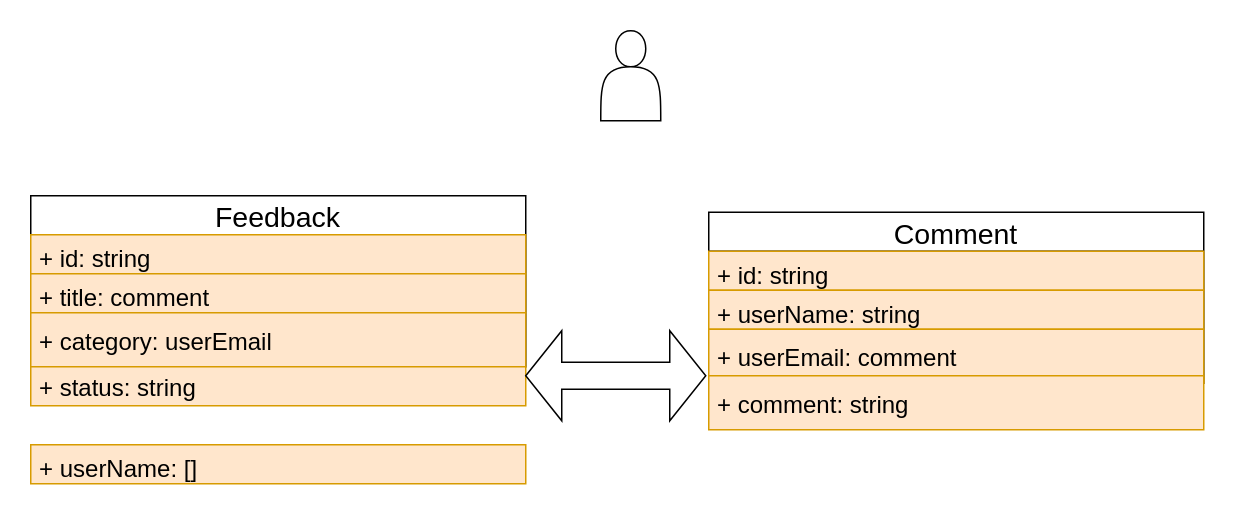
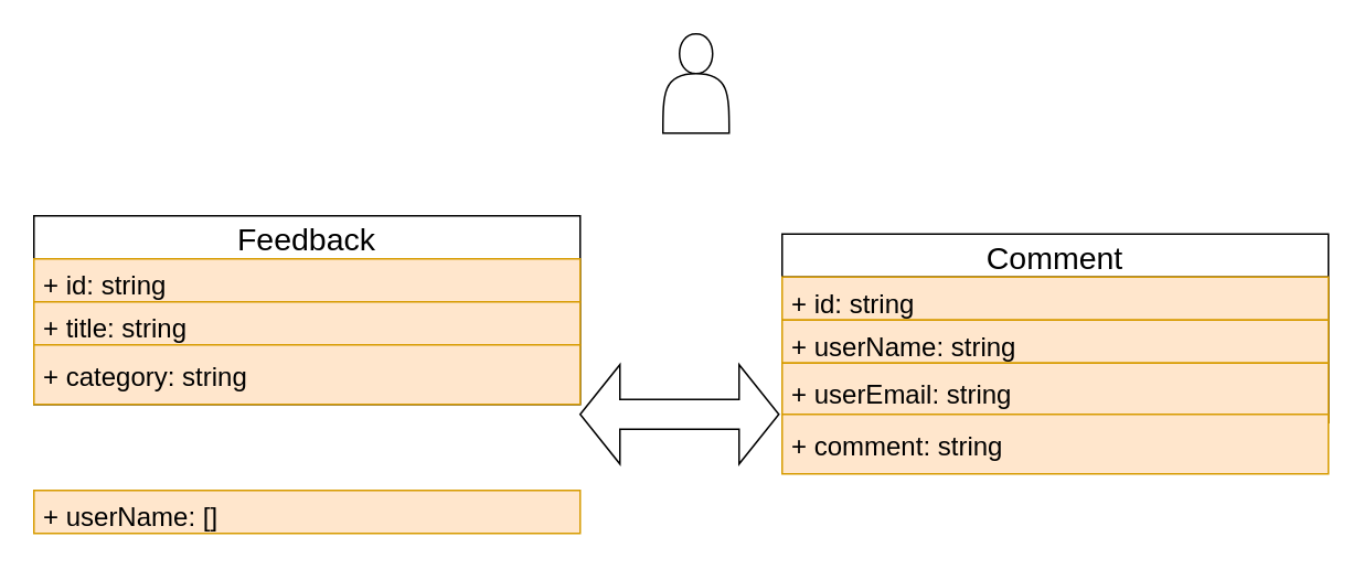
  <mxCell id="0" />
  <mxCell id="1" parent="0" />
  <mxCell id="2" value="Feedback" style="swimlane;fontStyle=0;childLayout=stackLayout;horizontal=1;startSize=26;fillColor=none;horizontalStack=0;resizeParent=1;resizeParentMax=0;resizeLast=0;collapsible=1;marginBottom=0;fontSize=19;" vertex="1" parent="1"><mxGeometry x="20" y="130" width="330" height="114" as="geometry" /></mxCell>
  <mxCell id="3" value="+ id: string" style="text;align=left;verticalAlign=top;spacingLeft=4;spacingRight=4;overflow=hidden;rotatable=0;points=[[0,0.5],[1,0.5]];portConstraint=eastwest;fillColor=#ffe6cc;strokeColor=#d79b00;fontSize=16;" vertex="1" parent="2"><mxGeometry y="26" width="330" height="26" as="geometry" /></mxCell>
- <mxCell id="4" value="+ title: comment" style="text;strokeColor=#d79b00;fillColor=#ffe6cc;align=left;verticalAlign=top;spacingLeft=4;spacingRight=4;overflow=hidden;rotatable=0;points=[[0,0.5],[1,0.5]];portConstraint=eastwest;fontSize=16;" vertex="1" parent="2"><mxGeometry y="52" width="330" height="26" as="geometry" /></mxCell>
- <mxCell id="5" value="+ category: userEmail" style="text;strokeColor=#d79b00;fillColor=#ffe6cc;align=left;verticalAlign=middle;spacingLeft=4;spacingRight=4;overflow=hidden;rotatable=0;points=[[0,0.5],[1,0.5]];portConstraint=eastwest;fontSize=16;" vertex="1" parent="2"><mxGeometry y="78" width="330" height="36" as="geometry" /></mxCell>
- <mxCell id="6" value="+ status: string" style="text;strokeColor=#d79b00;fillColor=#ffe6cc;align=left;verticalAlign=middle;spacingLeft=4;spacingRight=4;overflow=hidden;rotatable=0;points=[[0,0.5],[1,0.5]];portConstraint=eastwest;fontSize=16;" vertex="1" parent="1"><mxGeometry x="20" y="244" width="330" height="26" as="geometry" /></mxCell>
+ <mxCell id="4" value="+ title: string" style="text;strokeColor=#d79b00;fillColor=#ffe6cc;align=left;verticalAlign=top;spacingLeft=4;spacingRight=4;overflow=hidden;rotatable=0;points=[[0,0.5],[1,0.5]];portConstraint=eastwest;fontSize=16;" vertex="1" parent="2"><mxGeometry y="52" width="330" height="26" as="geometry" /></mxCell>
+ <mxCell id="5" value="+ category: string" style="text;strokeColor=#d79b00;fillColor=#ffe6cc;align=left;verticalAlign=middle;spacingLeft=4;spacingRight=4;overflow=hidden;rotatable=0;points=[[0,0.5],[1,0.5]];portConstraint=eastwest;fontSize=16;" vertex="1" parent="2"><mxGeometry y="78" width="330" height="36" as="geometry" /></mxCell>
  <mxCell id="7" value="+ userName: []" style="text;strokeColor=#d79b00;fillColor=#ffe6cc;align=left;verticalAlign=top;spacingLeft=4;spacingRight=4;overflow=hidden;rotatable=0;points=[[0,0.5],[1,0.5]];portConstraint=eastwest;fontSize=16;" vertex="1" parent="1"><mxGeometry x="20" y="296" width="330" height="26" as="geometry" /></mxCell>
  <mxCell id="8" value="Comment" style="swimlane;fontStyle=0;childLayout=stackLayout;horizontal=1;startSize=26;fillColor=none;horizontalStack=0;resizeParent=1;resizeParentMax=0;resizeLast=0;collapsible=1;marginBottom=0;fontSize=19;" vertex="1" parent="1"><mxGeometry x="472" y="141" width="330" height="114" as="geometry" /></mxCell>
  <mxCell id="9" value="+ id: string" style="text;align=left;verticalAlign=top;spacingLeft=4;spacingRight=4;overflow=hidden;rotatable=0;points=[[0,0.5],[1,0.5]];portConstraint=eastwest;fillColor=#ffe6cc;strokeColor=#d79b00;fontSize=16;" vertex="1" parent="8"><mxGeometry y="26" width="330" height="26" as="geometry" /></mxCell>
  <mxCell id="10" value="+ userName: string" style="text;strokeColor=#d79b00;fillColor=#ffe6cc;align=left;verticalAlign=top;spacingLeft=4;spacingRight=4;overflow=hidden;rotatable=0;points=[[0,0.5],[1,0.5]];portConstraint=eastwest;fontSize=16;" vertex="1" parent="8"><mxGeometry y="52" width="330" height="26" as="geometry" /></mxCell>
- <mxCell id="11" value="+ userEmail: comment" style="text;strokeColor=#d79b00;fillColor=#ffe6cc;align=left;verticalAlign=middle;spacingLeft=4;spacingRight=4;overflow=hidden;rotatable=0;points=[[0,0.5],[1,0.5]];portConstraint=eastwest;fontSize=16;" vertex="1" parent="8"><mxGeometry y="78" width="330" height="36" as="geometry" /></mxCell>
+ <mxCell id="11" value="+ userEmail: string" style="text;strokeColor=#d79b00;fillColor=#ffe6cc;align=left;verticalAlign=middle;spacingLeft=4;spacingRight=4;overflow=hidden;rotatable=0;points=[[0,0.5],[1,0.5]];portConstraint=eastwest;fontSize=16;" vertex="1" parent="8"><mxGeometry y="78" width="330" height="36" as="geometry" /></mxCell>
  <mxCell id="12" value="+ comment: string" style="text;strokeColor=#d79b00;fillColor=#ffe6cc;align=left;verticalAlign=middle;spacingLeft=4;spacingRight=4;overflow=hidden;rotatable=0;points=[[0,0.5],[1,0.5]];portConstraint=eastwest;fontSize=16;" vertex="1" parent="1"><mxGeometry x="472" y="250" width="330" height="36" as="geometry" /></mxCell>
  <mxCell id="13" value="" style="shape=doubleArrow;whiteSpace=wrap;html=1;fontSize=19;" vertex="1" parent="1"><mxGeometry x="350" y="220" width="120" height="60" as="geometry" /></mxCell>
  <mxCell id="14" value="" style="shape=actor;whiteSpace=wrap;html=1;fontSize=19;" vertex="1" parent="1"><mxGeometry x="400" y="20" width="40" height="60" as="geometry" /></mxCell>
